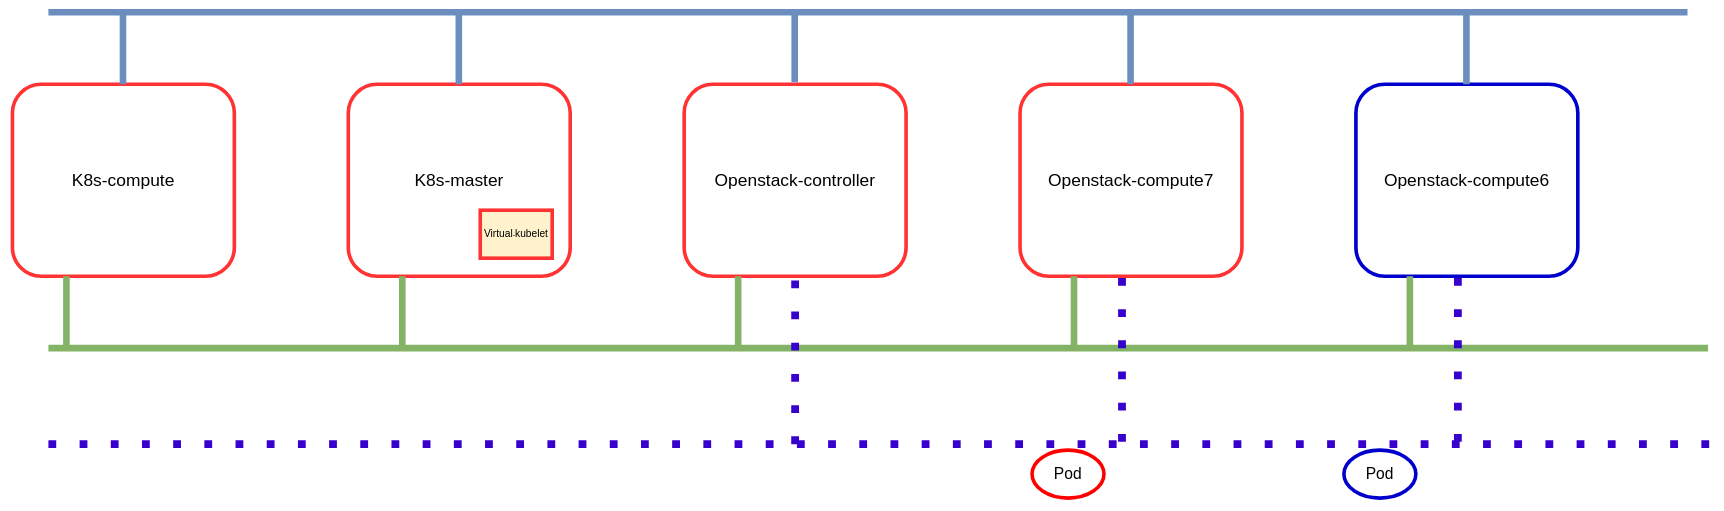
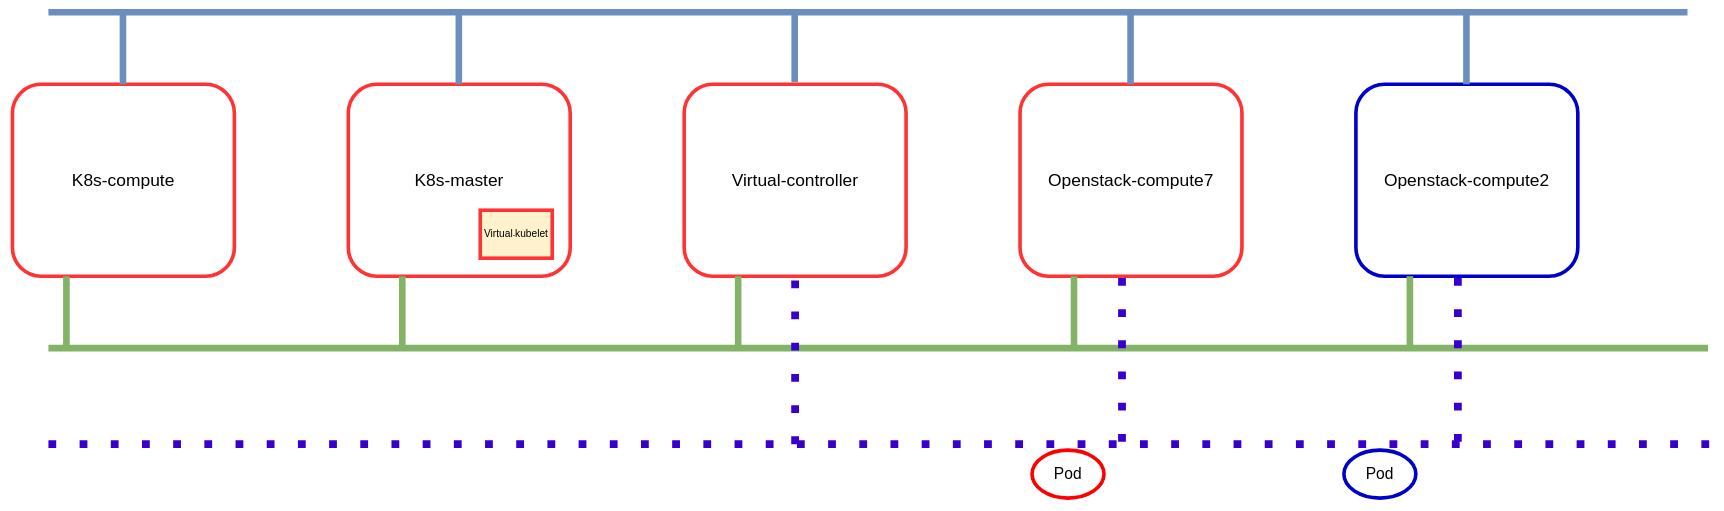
  <mxCell id="0" />
  <mxCell id="1" parent="0" />
- <mxCell id="2" value="&lt;font style=&quot;font-size: 29px&quot;&gt;Openstack-controller&lt;/font&gt;" style="rounded=1;whiteSpace=wrap;html=1;strokeWidth=6;perimeterSpacing=4;strokeColor=#FF3333;" vertex="1" parent="1"><mxGeometry x="1140" y="140" width="370" height="320" as="geometry" /></mxCell>
+ <mxCell id="2" value="&lt;font style=&quot;font-size: 29px&quot;&gt;Virtual-controller&lt;/font&gt;" style="rounded=1;whiteSpace=wrap;html=1;strokeWidth=6;perimeterSpacing=4;strokeColor=#FF3333;" vertex="1" parent="1"><mxGeometry x="1140" y="140" width="370" height="320" as="geometry" /></mxCell>
  <mxCell id="3" value="&lt;font style=&quot;font-size: 29px&quot;&gt;Openstack-compute7&lt;/font&gt;" style="rounded=1;whiteSpace=wrap;html=1;strokeWidth=6;perimeterSpacing=4;strokeColor=#FF3333;" vertex="1" parent="1"><mxGeometry x="1700" y="140" width="370" height="320" as="geometry" /></mxCell>
- <mxCell id="4" value="&lt;font style=&quot;font-size: 29px&quot;&gt;Openstack-compute6&lt;/font&gt;" style="rounded=1;whiteSpace=wrap;html=1;strokeWidth=6;perimeterSpacing=4;strokeColor=#0000CC;" vertex="1" parent="1"><mxGeometry x="2260" y="140" width="370" height="320" as="geometry" /></mxCell>
+ <mxCell id="4" value="&lt;font style=&quot;font-size: 29px&quot;&gt;Openstack-compute2&lt;/font&gt;" style="rounded=1;whiteSpace=wrap;html=1;strokeWidth=6;perimeterSpacing=4;strokeColor=#0000CC;" vertex="1" parent="1"><mxGeometry x="2260" y="140" width="370" height="320" as="geometry" /></mxCell>
  <mxCell id="5" value="&lt;font style=&quot;font-size: 29px&quot;&gt;K8s-master&lt;/font&gt;" style="rounded=1;whiteSpace=wrap;html=1;strokeWidth=6;perimeterSpacing=4;strokeColor=#FF3333;" vertex="1" parent="1"><mxGeometry x="580" y="140" width="370" height="320" as="geometry" /></mxCell>
  <mxCell id="6" value="&lt;font style=&quot;font-size: 29px&quot;&gt;K8s-compute&lt;/font&gt;" style="rounded=1;whiteSpace=wrap;html=1;strokeWidth=6;perimeterSpacing=4;strokeColor=#FF3333;" vertex="1" parent="1"><mxGeometry x="20" y="140" width="370" height="320" as="geometry" /></mxCell>
  <mxCell id="7" value="" style="endArrow=none;html=1;fillColor=#dae8fc;strokeColor=#6c8ebf;strokeWidth=11;exitX=0.463;exitY=0.002;exitDx=0;exitDy=0;exitPerimeter=0;" edge="1" parent="1"><mxGeometry width="50" height="50" relative="1" as="geometry"><mxPoint x="1324.304" y="136.656" as="sourcePoint" /><mxPoint x="1324.29" y="20" as="targetPoint" /></mxGeometry></mxCell>
  <mxCell id="8" value="" style="endArrow=none;html=1;fillColor=#dae8fc;strokeColor=#6c8ebf;strokeWidth=11;exitX=0.463;exitY=0.002;exitDx=0;exitDy=0;exitPerimeter=0;" edge="1" parent="1"><mxGeometry width="50" height="50" relative="1" as="geometry"><mxPoint x="1884.304" y="139.996" as="sourcePoint" /><mxPoint x="1884.29" y="23.34" as="targetPoint" /></mxGeometry></mxCell>
  <mxCell id="9" value="" style="endArrow=none;html=1;fillColor=#dae8fc;strokeColor=#6c8ebf;strokeWidth=11;exitX=0.463;exitY=0.002;exitDx=0;exitDy=0;exitPerimeter=0;" edge="1" parent="1"><mxGeometry width="50" height="50" relative="1" as="geometry"><mxPoint x="2444.304" y="139.996" as="sourcePoint" /><mxPoint x="2444.29" y="23.34" as="targetPoint" /></mxGeometry></mxCell>
  <mxCell id="10" value="" style="endArrow=none;html=1;fillColor=#dae8fc;strokeColor=#6c8ebf;strokeWidth=11;" edge="1" parent="1"><mxGeometry width="50" height="50" relative="1" as="geometry"><mxPoint x="80" y="20" as="sourcePoint" /><mxPoint x="2812.857" y="20" as="targetPoint" /></mxGeometry></mxCell>
  <mxCell id="11" value="" style="endArrow=none;html=1;fillColor=#d5e8d4;strokeColor=#82b366;strokeWidth=11;exitX=0.463;exitY=0.002;exitDx=0;exitDy=0;exitPerimeter=0;" edge="1" parent="1"><mxGeometry width="50" height="50" relative="1" as="geometry"><mxPoint x="1230.014" y="576.656" as="sourcePoint" /><mxPoint x="1230" y="460" as="targetPoint" /></mxGeometry></mxCell>
  <mxCell id="12" value="" style="endArrow=none;html=1;fillColor=#dae8fc;strokeColor=#6c8ebf;strokeWidth=11;exitX=0.463;exitY=0.002;exitDx=0;exitDy=0;exitPerimeter=0;" edge="1" parent="1"><mxGeometry width="50" height="50" relative="1" as="geometry"><mxPoint x="764.304" y="139.996" as="sourcePoint" /><mxPoint x="764.29" y="23.34" as="targetPoint" /></mxGeometry></mxCell>
  <mxCell id="13" value="" style="endArrow=none;html=1;fillColor=#dae8fc;strokeColor=#6c8ebf;strokeWidth=11;exitX=0.463;exitY=0.002;exitDx=0;exitDy=0;exitPerimeter=0;" edge="1" parent="1"><mxGeometry width="50" height="50" relative="1" as="geometry"><mxPoint x="204.304" y="139.996" as="sourcePoint" /><mxPoint x="204.29" y="23.34" as="targetPoint" /></mxGeometry></mxCell>
  <mxCell id="14" value="" style="endArrow=none;html=1;fillColor=#d5e8d4;strokeColor=#82b366;strokeWidth=11;exitX=0.463;exitY=0.002;exitDx=0;exitDy=0;exitPerimeter=0;" edge="1" parent="1"><mxGeometry width="50" height="50" relative="1" as="geometry"><mxPoint x="1790.014" y="576.656" as="sourcePoint" /><mxPoint x="1790" y="460" as="targetPoint" /></mxGeometry></mxCell>
  <mxCell id="15" value="" style="endArrow=none;html=1;fillColor=#d5e8d4;strokeColor=#82b366;strokeWidth=11;exitX=0.463;exitY=0.002;exitDx=0;exitDy=0;exitPerimeter=0;" edge="1" parent="1"><mxGeometry width="50" height="50" relative="1" as="geometry"><mxPoint x="2350.014" y="576.656" as="sourcePoint" /><mxPoint x="2350" y="460" as="targetPoint" /></mxGeometry></mxCell>
  <mxCell id="16" value="" style="endArrow=none;html=1;fillColor=#d5e8d4;strokeColor=#82b366;strokeWidth=11;exitX=0.463;exitY=0.002;exitDx=0;exitDy=0;exitPerimeter=0;" edge="1" parent="1"><mxGeometry width="50" height="50" relative="1" as="geometry"><mxPoint x="670.014" y="576.656" as="sourcePoint" /><mxPoint x="670" y="460" as="targetPoint" /></mxGeometry></mxCell>
  <mxCell id="17" value="" style="endArrow=none;html=1;fillColor=#d5e8d4;strokeColor=#82b366;strokeWidth=11;exitX=0.463;exitY=0.002;exitDx=0;exitDy=0;exitPerimeter=0;" edge="1" parent="1"><mxGeometry width="50" height="50" relative="1" as="geometry"><mxPoint x="110.014" y="576.656" as="sourcePoint" /><mxPoint x="110" y="460" as="targetPoint" /></mxGeometry></mxCell>
  <mxCell id="18" value="" style="endArrow=none;html=1;fillColor=#d5e8d4;strokeColor=#82b366;strokeWidth=11;" edge="1" parent="1"><mxGeometry width="50" height="50" relative="1" as="geometry"><mxPoint x="2847.143" y="580" as="sourcePoint" /><mxPoint x="80" y="580" as="targetPoint" /></mxGeometry></mxCell>
  <mxCell id="19" value="&lt;font style=&quot;font-size: 17px&quot;&gt;Virtual&lt;/font&gt;-&lt;font style=&quot;font-size: 17px&quot;&gt;kubelet&lt;/font&gt;" style="rounded=0;whiteSpace=wrap;html=1;strokeColor=#FF3333;strokeWidth=6;fillColor=#fff2cc;" vertex="1" parent="1"><mxGeometry x="800" y="350" width="120" height="80" as="geometry" /></mxCell>
  <mxCell id="20" value="" style="endArrow=none;dashed=1;html=1;dashPattern=1 3;strokeWidth=13;fillColor=#6a00ff;strokeColor=#3700CC;entryX=0.5;entryY=1;entryDx=0;entryDy=0;" edge="1" parent="1" target="2"><mxGeometry width="50" height="50" relative="1" as="geometry"><mxPoint x="1325" y="740" as="sourcePoint" /><mxPoint x="1370" y="820" as="targetPoint" /></mxGeometry></mxCell>
  <mxCell id="21" value="" style="endArrow=none;dashed=1;html=1;dashPattern=1 3;strokeWidth=13;fillColor=#6a00ff;strokeColor=#3700CC;entryX=0.5;entryY=1;entryDx=0;entryDy=0;" edge="1" parent="1"><mxGeometry width="50" height="50" relative="1" as="geometry"><mxPoint x="1870" y="736" as="sourcePoint" /><mxPoint x="1870" y="460" as="targetPoint" /></mxGeometry></mxCell>
  <mxCell id="22" value="" style="endArrow=none;dashed=1;html=1;dashPattern=1 3;strokeWidth=13;fillColor=#6a00ff;strokeColor=#3700CC;entryX=0.5;entryY=1;entryDx=0;entryDy=0;" edge="1" parent="1"><mxGeometry width="50" height="50" relative="1" as="geometry"><mxPoint x="2430" y="736" as="sourcePoint" /><mxPoint x="2430" y="460" as="targetPoint" /></mxGeometry></mxCell>
  <mxCell id="23" value="" style="endArrow=none;dashed=1;html=1;dashPattern=1 3;strokeWidth=13;fillColor=#6a00ff;strokeColor=#3700CC;" edge="1" parent="1"><mxGeometry width="50" height="50" relative="1" as="geometry"><mxPoint x="80" y="740" as="sourcePoint" /><mxPoint x="2851.429" y="740" as="targetPoint" /></mxGeometry></mxCell>
  <mxCell id="24" value="&lt;font style=&quot;font-size: 26px&quot;&gt;Pod&lt;/font&gt;" style="ellipse;whiteSpace=wrap;html=1;strokeColor=#0000CC;strokeWidth=6;" vertex="1" parent="1"><mxGeometry x="2240" y="750" width="120" height="80" as="geometry" /></mxCell>
  <mxCell id="25" value="&lt;font style=&quot;font-size: 26px&quot;&gt;Pod&lt;/font&gt;" style="ellipse;whiteSpace=wrap;html=1;strokeWidth=6;strokeColor=#FF0000;" vertex="1" parent="1"><mxGeometry x="1720" y="750" width="120" height="80" as="geometry" /></mxCell>
